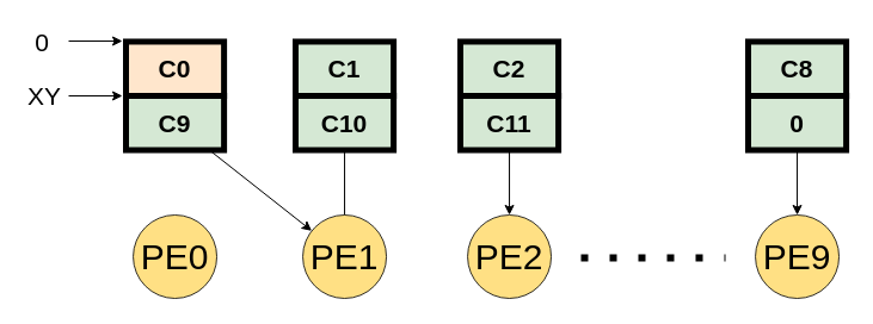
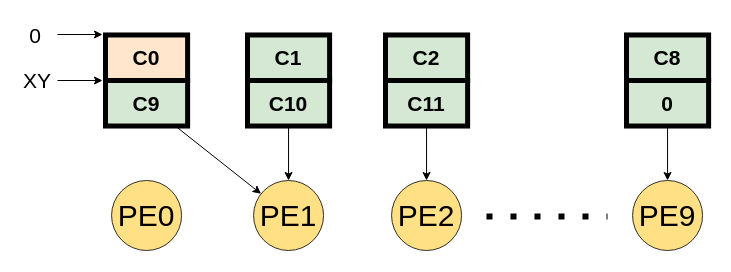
  <mxCell id="0" />
  <mxCell id="1" parent="0" />
  <mxCell id="2" style="edgeStyle=none;html=1;fontSize=21;" edge="1" parent="1" source="3" target="13"><mxGeometry relative="1" as="geometry" /></mxCell>
  <mxCell id="3" value="C9" style="whiteSpace=wrap;html=1;fillColor=#d5e8d4;strokeColor=#000000;strokeWidth=5;fontStyle=1;fontSize=21;" vertex="1" parent="1"><mxGeometry x="105" y="80" width="82.11" height="45.52" as="geometry" /></mxCell>
  <mxCell id="4" value="C0" style="whiteSpace=wrap;html=1;fillColor=#ffe6cc;strokeColor=#000000;strokeWidth=5;fontStyle=1;fontSize=21;" vertex="1" parent="1"><mxGeometry x="105" y="34.48" width="82.11" height="45.52" as="geometry" /></mxCell>
  <mxCell id="5" value="PE0" style="ellipse;whiteSpace=wrap;html=1;aspect=fixed;fontSize=30;strokeColor=#000000;fillColor=#FFD966;opacity=80;" vertex="1" parent="1"><mxGeometry x="111.06" y="180" width="70" height="70" as="geometry" /></mxCell>
  <mxCell id="6" value="0" style="text;html=1;strokeColor=none;fillColor=none;align=center;verticalAlign=middle;whiteSpace=wrap;rounded=0;fontSize=21;" vertex="1" parent="1"><mxGeometry x="20" y="20" width="30" height="30" as="geometry" /></mxCell>
  <mxCell id="7" value="" style="endArrow=classic;html=1;fontSize=21;" edge="1" parent="1"><mxGeometry width="50" height="50" relative="1" as="geometry"><mxPoint x="57" y="34" as="sourcePoint" /><mxPoint x="102" y="34" as="targetPoint" /></mxGeometry></mxCell>
  <mxCell id="8" value="" style="endArrow=classic;html=1;fontSize=21;entryX=0;entryY=0;entryDx=0;entryDy=0;" edge="1" parent="1"><mxGeometry width="50" height="50" relative="1" as="geometry"><mxPoint x="57" y="80" as="sourcePoint" /><mxPoint x="102" y="80" as="targetPoint" /></mxGeometry></mxCell>
  <mxCell id="9" value="XY" style="text;html=1;strokeColor=none;fillColor=none;align=center;verticalAlign=middle;whiteSpace=wrap;rounded=0;fontSize=21;" vertex="1" parent="1"><mxGeometry x="20" y="65" width="34" height="30" as="geometry" /></mxCell>
- <mxCell id="10" style="edgeStyle=none;html=1;entryX=0.5;entryY=0;entryDx=0;entryDy=0;fontSize=21;endArrow=none;" edge="1" parent="1" source="11" target="13"><mxGeometry relative="1" as="geometry" /></mxCell>
+ <mxCell id="10" style="edgeStyle=none;html=1;entryX=0.5;entryY=0;entryDx=0;entryDy=0;fontSize=21;" edge="1" parent="1" source="11" target="13"><mxGeometry relative="1" as="geometry" /></mxCell>
  <mxCell id="11" value="C10" style="whiteSpace=wrap;html=1;fillColor=#d5e8d4;strokeColor=#000000;strokeWidth=5;fontStyle=1;fontSize=21;" vertex="1" parent="1"><mxGeometry x="247" y="80" width="82.11" height="45.52" as="geometry" /></mxCell>
  <mxCell id="12" value="C1" style="whiteSpace=wrap;html=1;fillColor=#d5e8d4;strokeColor=#000000;strokeWidth=5;fontStyle=1;fontSize=21;" vertex="1" parent="1"><mxGeometry x="247" y="34.48" width="82.11" height="45.52" as="geometry" /></mxCell>
  <mxCell id="13" value="PE1" style="ellipse;whiteSpace=wrap;html=1;aspect=fixed;fontSize=30;strokeColor=#000000;fillColor=#FFD966;opacity=80;" vertex="1" parent="1"><mxGeometry x="253.06" y="180" width="70" height="70" as="geometry" /></mxCell>
  <mxCell id="14" style="edgeStyle=none;html=1;entryX=0.5;entryY=0;entryDx=0;entryDy=0;fontSize=21;" edge="1" parent="1" source="15" target="17"><mxGeometry relative="1" as="geometry" /></mxCell>
  <mxCell id="15" value="C11" style="whiteSpace=wrap;html=1;fillColor=#d5e8d4;strokeColor=#000000;strokeWidth=5;fontStyle=1;fontSize=21;" vertex="1" parent="1"><mxGeometry x="385" y="80" width="82.11" height="45.52" as="geometry" /></mxCell>
  <mxCell id="16" value="C2" style="whiteSpace=wrap;html=1;fillColor=#d5e8d4;strokeColor=#000000;strokeWidth=5;fontStyle=1;fontSize=21;" vertex="1" parent="1"><mxGeometry x="385" y="34.48" width="82.11" height="45.52" as="geometry" /></mxCell>
  <mxCell id="17" value="PE2" style="ellipse;whiteSpace=wrap;html=1;aspect=fixed;fontSize=30;strokeColor=#000000;fillColor=#FFD966;opacity=80;" vertex="1" parent="1"><mxGeometry x="391.06" y="180" width="70" height="70" as="geometry" /></mxCell>
  <mxCell id="18" value="" style="endArrow=none;dashed=1;html=1;dashPattern=1 3;strokeWidth=6;fontSize=25;" edge="1" parent="1"><mxGeometry width="50" height="50" relative="1" as="geometry"><mxPoint x="486" y="216" as="sourcePoint" /><mxPoint x="607" y="216" as="targetPoint" /></mxGeometry></mxCell>
  <mxCell id="19" style="edgeStyle=none;html=1;entryX=0.5;entryY=0;entryDx=0;entryDy=0;fontSize=21;" edge="1" parent="1" source="20" target="22"><mxGeometry relative="1" as="geometry" /></mxCell>
  <mxCell id="20" value="0" style="whiteSpace=wrap;html=1;fillColor=#d5e8d4;strokeColor=#000000;strokeWidth=5;fontStyle=1;fontSize=21;" vertex="1" parent="1"><mxGeometry x="626" y="80" width="82.11" height="45.52" as="geometry" /></mxCell>
  <mxCell id="21" value="C8" style="whiteSpace=wrap;html=1;fillColor=#d5e8d4;strokeColor=#000000;strokeWidth=5;fontStyle=1;fontSize=21;" vertex="1" parent="1"><mxGeometry x="626" y="34.48" width="82.11" height="45.52" as="geometry" /></mxCell>
  <mxCell id="22" value="PE9" style="ellipse;whiteSpace=wrap;html=1;aspect=fixed;fontSize=30;strokeColor=#000000;fillColor=#FFD966;opacity=80;" vertex="1" parent="1"><mxGeometry x="632.06" y="180" width="70" height="70" as="geometry" /></mxCell>
